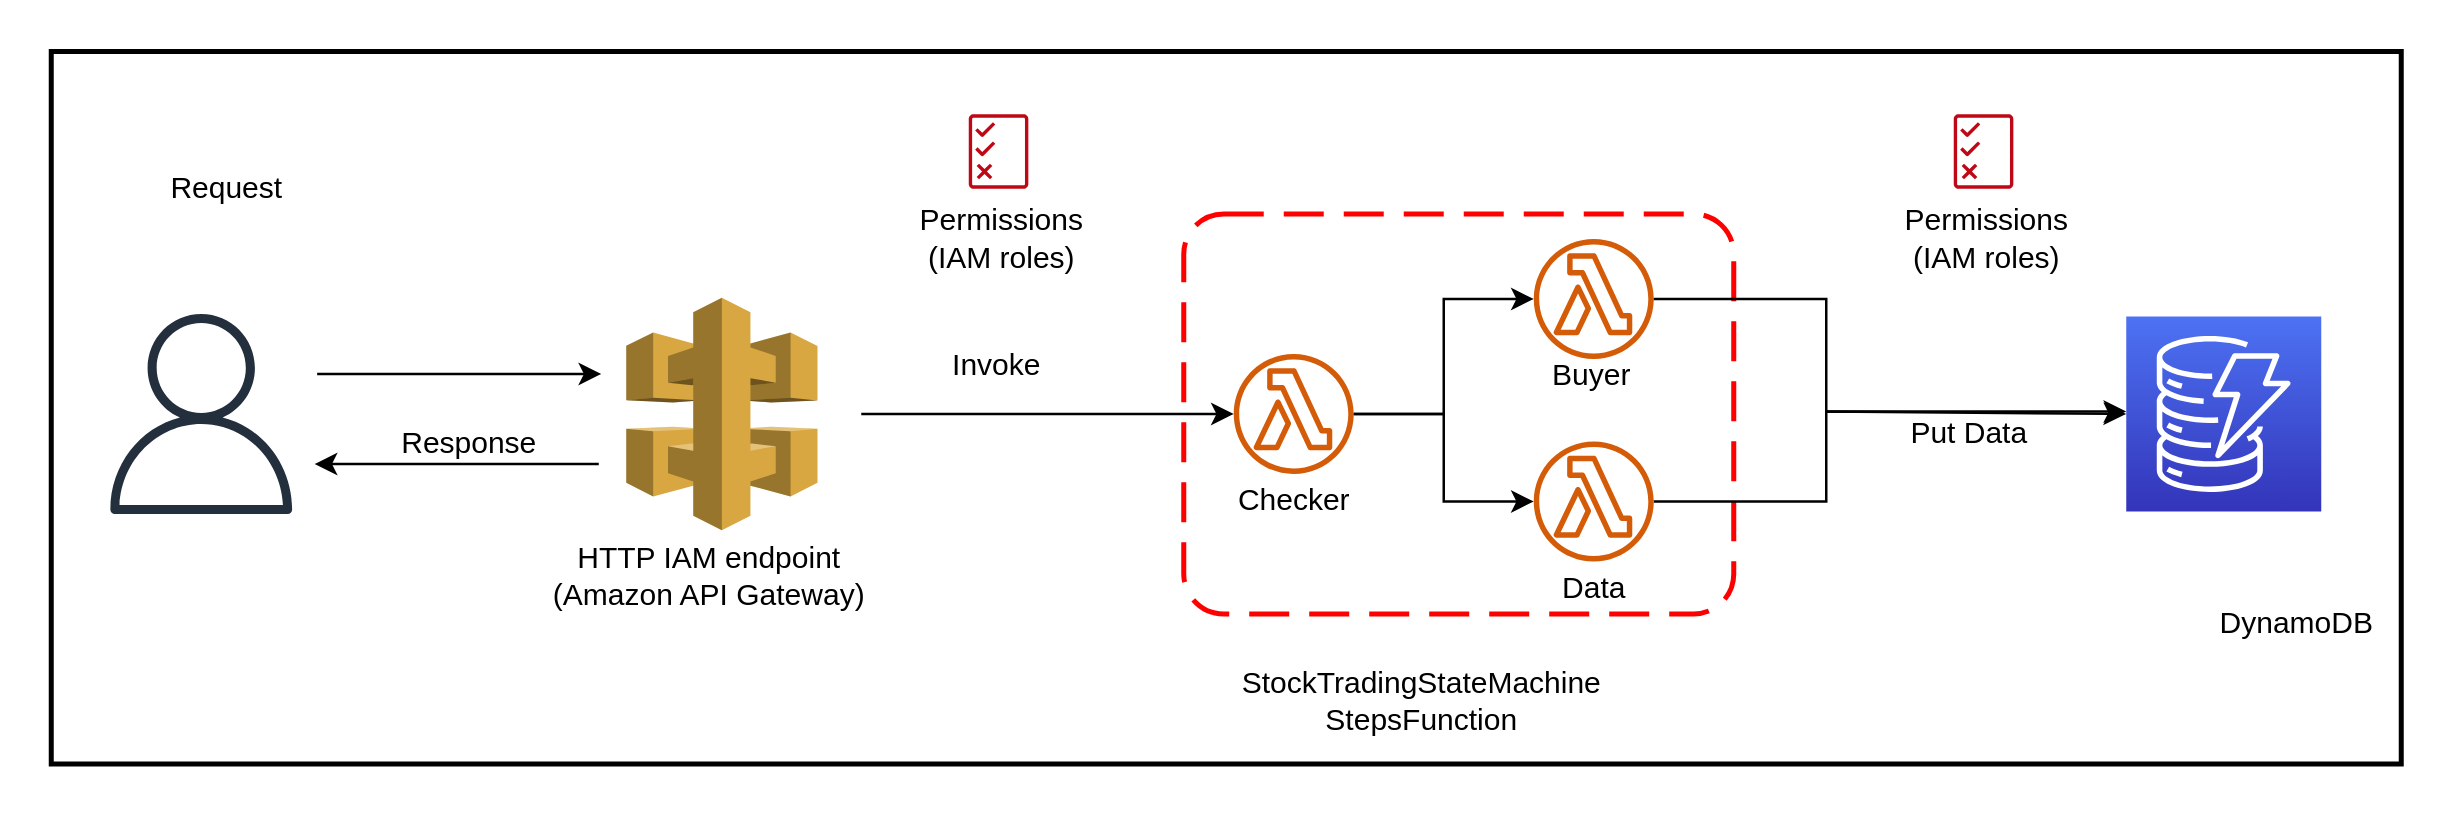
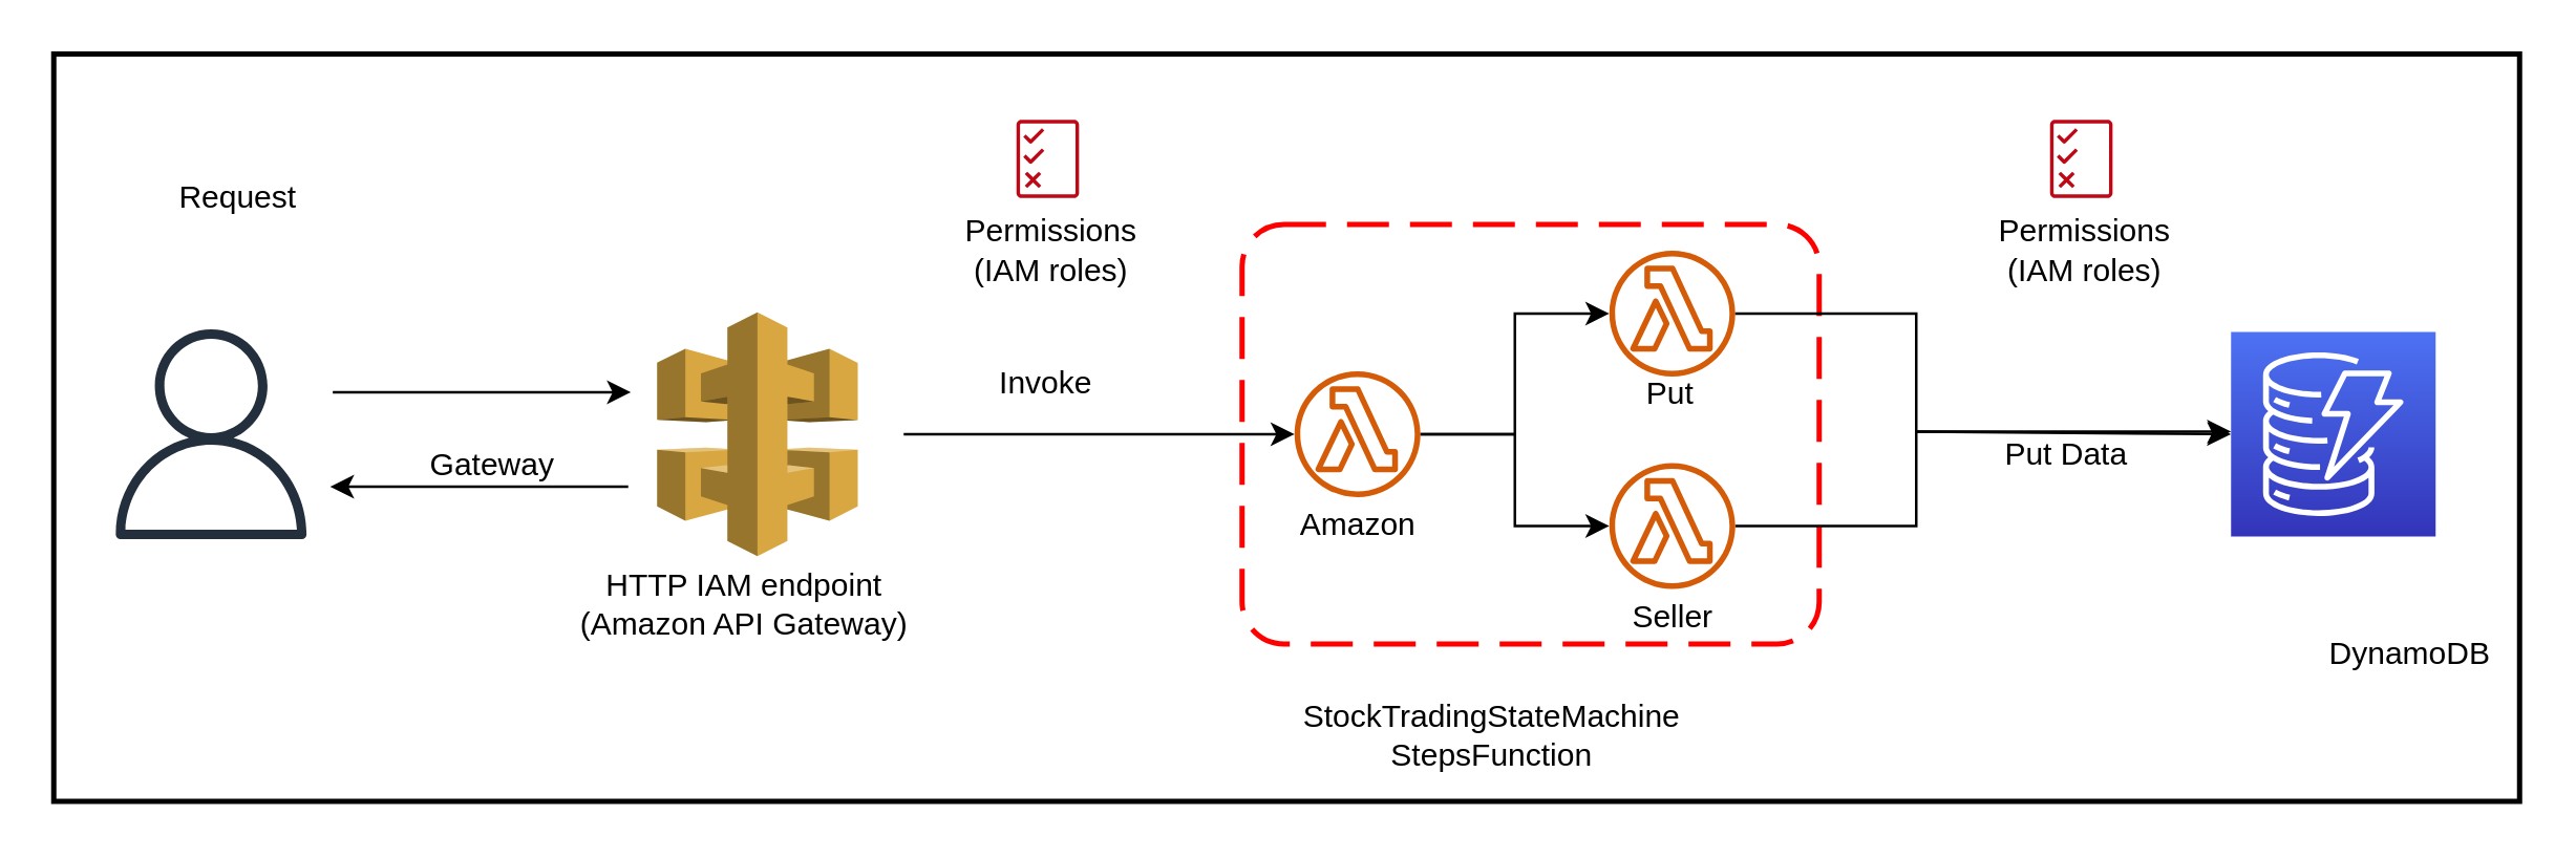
  <mxCell id="0" />
  <mxCell id="1" parent="0" />
  <mxCell id="2" value="" style="sketch=0;outlineConnect=0;fontColor=#232F3E;gradientColor=none;fillColor=#232F3D;strokeColor=none;dashed=0;verticalLabelPosition=bottom;verticalAlign=top;align=center;html=1;fontSize=12;fontStyle=0;aspect=fixed;pointerEvents=1;shape=mxgraph.aws4.user;" vertex="1" parent="1"><mxGeometry x="40" y="125" width="80" height="80" as="geometry" /></mxCell>
  <mxCell id="3" value="" style="outlineConnect=0;dashed=0;verticalLabelPosition=bottom;verticalAlign=top;align=center;html=1;shape=mxgraph.aws3.api_gateway;fillColor=#D9A741;gradientColor=none;" vertex="1" parent="1"><mxGeometry x="250" y="118.5" width="76.5" height="93" as="geometry" /></mxCell>
  <mxCell id="4" value="" style="endArrow=classic;html=1;rounded=0;" edge="1" parent="1"><mxGeometry width="50" height="50" relative="1" as="geometry"><mxPoint x="126.364" y="149" as="sourcePoint" /><mxPoint x="240" y="149" as="targetPoint" /></mxGeometry></mxCell>
  <mxCell id="5" value="" style="endArrow=none;html=1;rounded=0;startArrow=classic;startFill=1;endFill=0;" edge="1" parent="1"><mxGeometry width="50" height="50" relative="1" as="geometry"><mxPoint x="125.364" y="185" as="sourcePoint" /><mxPoint x="239" y="185" as="targetPoint" /></mxGeometry></mxCell>
  <mxCell id="6" value="HTTP IAM endpoint&lt;br&gt;(Amazon API Gateway)" style="text;html=1;align=center;verticalAlign=middle;resizable=0;points=[];autosize=1;strokeColor=none;fillColor=none;" vertex="1" parent="1"><mxGeometry x="208" y="210" width="150" height="40" as="geometry" /></mxCell>
  <mxCell id="7" value="Request" style="text;html=1;align=center;verticalAlign=middle;resizable=0;points=[];autosize=1;strokeColor=none;fillColor=none;" vertex="1" parent="1"><mxGeometry x="55" y="60" width="70" height="30" as="geometry" /></mxCell>
- <mxCell id="8" value="Response" style="text;html=1;align=center;verticalAlign=middle;resizable=0;points=[];autosize=1;strokeColor=none;fillColor=none;" vertex="1" parent="1"><mxGeometry x="147" y="162" width="80" height="30" as="geometry" /></mxCell>
+ <mxCell id="8" value="Gateway" style="text;html=1;align=center;verticalAlign=middle;resizable=0;points=[];autosize=1;strokeColor=none;fillColor=none;" vertex="1" parent="1"><mxGeometry x="147" y="162" width="80" height="30" as="geometry" /></mxCell>
  <mxCell id="9" value="" style="rounded=1;arcSize=10;dashed=1;strokeColor=#ff0000;fillColor=none;gradientColor=none;dashPattern=8 4;strokeWidth=2;" vertex="1" parent="1"><mxGeometry x="473" y="85" width="220" height="160" as="geometry" /></mxCell>
  <mxCell id="10" value="" style="edgeStyle=orthogonalEdgeStyle;rounded=0;orthogonalLoop=1;jettySize=auto;html=1;" edge="1" parent="1" source="11" target="15"><mxGeometry relative="1" as="geometry" /></mxCell>
  <mxCell id="11" value="" style="sketch=0;outlineConnect=0;fontColor=#232F3E;gradientColor=none;fillColor=#D45B07;strokeColor=none;dashed=0;verticalLabelPosition=bottom;verticalAlign=top;align=center;html=1;fontSize=12;fontStyle=0;aspect=fixed;pointerEvents=1;shape=mxgraph.aws4.lambda_function;" vertex="1" parent="1"><mxGeometry x="493" y="141" width="48" height="48" as="geometry" /></mxCell>
  <mxCell id="12" value="" style="edgeStyle=orthogonalEdgeStyle;rounded=0;orthogonalLoop=1;jettySize=auto;html=1;endArrow=none;endFill=0;startArrow=classic;startFill=1;" edge="1" parent="1" source="14" target="11"><mxGeometry relative="1" as="geometry" /></mxCell>
  <mxCell id="13" value="" style="edgeStyle=orthogonalEdgeStyle;rounded=0;orthogonalLoop=1;jettySize=auto;html=1;entryX=0;entryY=0.5;entryDx=0;entryDy=0;entryPerimeter=0;" edge="1" parent="1" source="14" target="23"><mxGeometry relative="1" as="geometry"><mxPoint x="741.001" y="200" as="targetPoint" /><Array as="points"><mxPoint x="730" y="200" /><mxPoint x="730" y="164" /></Array></mxGeometry></mxCell>
  <mxCell id="14" value="" style="sketch=0;outlineConnect=0;fontColor=#232F3E;gradientColor=none;fillColor=#D45B07;strokeColor=none;dashed=0;verticalLabelPosition=bottom;verticalAlign=top;align=center;html=1;fontSize=12;fontStyle=0;aspect=fixed;pointerEvents=1;shape=mxgraph.aws4.lambda_function;" vertex="1" parent="1"><mxGeometry x="613" y="176" width="48" height="48" as="geometry" /></mxCell>
  <mxCell id="15" value="" style="sketch=0;outlineConnect=0;fontColor=#232F3E;gradientColor=none;fillColor=#D45B07;strokeColor=none;dashed=0;verticalLabelPosition=bottom;verticalAlign=top;align=center;html=1;fontSize=12;fontStyle=0;aspect=fixed;pointerEvents=1;shape=mxgraph.aws4.lambda_function;" vertex="1" parent="1"><mxGeometry x="613" y="95" width="48" height="48" as="geometry" /></mxCell>
  <mxCell id="16" value="" style="endArrow=classic;html=1;rounded=0;" edge="1" parent="1" target="11"><mxGeometry width="50" height="50" relative="1" as="geometry"><mxPoint x="344.004" y="165" as="sourcePoint" /><mxPoint x="457.64" y="165" as="targetPoint" /></mxGeometry></mxCell>
  <mxCell id="17" value="Invoke" style="text;html=1;align=center;verticalAlign=middle;resizable=0;points=[];autosize=1;strokeColor=none;fillColor=none;" vertex="1" parent="1"><mxGeometry x="367.64" y="131" width="60" height="30" as="geometry" /></mxCell>
  <mxCell id="18" value="StockTradingStateMachine&lt;br&gt;StepsFunction" style="text;html=1;align=center;verticalAlign=middle;resizable=0;points=[];autosize=1;strokeColor=none;fillColor=none;" vertex="1" parent="1"><mxGeometry x="483" y="260" width="170" height="40" as="geometry" /></mxCell>
- <mxCell id="19" value="Checker" style="text;html=1;align=center;verticalAlign=middle;resizable=0;points=[];autosize=1;strokeColor=none;fillColor=none;" vertex="1" parent="1"><mxGeometry x="482" y="185" width="70" height="30" as="geometry" /></mxCell>
- <mxCell id="20" value="Buyer" style="text;html=1;align=center;verticalAlign=middle;resizable=0;points=[];autosize=1;strokeColor=none;fillColor=none;" vertex="1" parent="1"><mxGeometry x="611" y="135" width="50" height="30" as="geometry" /></mxCell>
- <mxCell id="21" value="Data" style="text;html=1;align=center;verticalAlign=middle;resizable=0;points=[];autosize=1;strokeColor=none;fillColor=none;" vertex="1" parent="1"><mxGeometry x="612" y="220" width="50" height="30" as="geometry" /></mxCell>
+ <mxCell id="19" value="Amazon" style="text;html=1;align=center;verticalAlign=middle;resizable=0;points=[];autosize=1;strokeColor=none;fillColor=none;" vertex="1" parent="1"><mxGeometry x="482" y="185" width="70" height="30" as="geometry" /></mxCell>
+ <mxCell id="20" value="Put" style="text;html=1;align=center;verticalAlign=middle;resizable=0;points=[];autosize=1;strokeColor=none;fillColor=none;" vertex="1" parent="1"><mxGeometry x="611" y="135" width="50" height="30" as="geometry" /></mxCell>
+ <mxCell id="21" value="Seller" style="text;html=1;align=center;verticalAlign=middle;resizable=0;points=[];autosize=1;strokeColor=none;fillColor=none;" vertex="1" parent="1"><mxGeometry x="612" y="220" width="50" height="30" as="geometry" /></mxCell>
  <mxCell id="22" value="" style="edgeStyle=orthogonalEdgeStyle;rounded=0;orthogonalLoop=1;jettySize=auto;html=1;endArrow=none;endFill=0;startArrow=classic;startFill=1;" edge="1" parent="1" source="23" target="15"><mxGeometry relative="1" as="geometry"><Array as="points"><mxPoint x="730" y="164" /><mxPoint x="730" y="119" /></Array></mxGeometry></mxCell>
  <mxCell id="23" value="" style="sketch=0;points=[[0,0,0],[0.25,0,0],[0.5,0,0],[0.75,0,0],[1,0,0],[0,1,0],[0.25,1,0],[0.5,1,0],[0.75,1,0],[1,1,0],[0,0.25,0],[0,0.5,0],[0,0.75,0],[1,0.25,0],[1,0.5,0],[1,0.75,0]];outlineConnect=0;fontColor=#232F3E;gradientColor=#4D72F3;gradientDirection=north;fillColor=#3334B9;strokeColor=#ffffff;dashed=0;verticalLabelPosition=bottom;verticalAlign=top;align=center;html=1;fontSize=12;fontStyle=0;aspect=fixed;shape=mxgraph.aws4.resourceIcon;resIcon=mxgraph.aws4.dynamodb;" vertex="1" parent="1"><mxGeometry x="850" y="126" width="78" height="78" as="geometry" /></mxCell>
  <mxCell id="24" value="Put Data" style="text;html=1;align=center;verticalAlign=middle;resizable=0;points=[];autosize=1;strokeColor=none;fillColor=none;" vertex="1" parent="1"><mxGeometry x="752" y="158" width="70" height="30" as="geometry" /></mxCell>
  <mxCell id="25" value="" style="sketch=0;outlineConnect=0;fontColor=#232F3E;gradientColor=none;fillColor=#BF0816;strokeColor=none;dashed=0;verticalLabelPosition=bottom;verticalAlign=top;align=center;html=1;fontSize=12;fontStyle=0;aspect=fixed;pointerEvents=1;shape=mxgraph.aws4.permissions;" vertex="1" parent="1"><mxGeometry x="387" y="45" width="23.84" height="30" as="geometry" /></mxCell>
  <mxCell id="26" value="Permissions&lt;br&gt;(IAM roles)" style="text;html=1;align=center;verticalAlign=middle;resizable=0;points=[];autosize=1;strokeColor=none;fillColor=none;" vertex="1" parent="1"><mxGeometry x="355" y="75" width="90" height="40" as="geometry" /></mxCell>
  <mxCell id="27" value="" style="sketch=0;outlineConnect=0;fontColor=#232F3E;gradientColor=none;fillColor=#BF0816;strokeColor=none;dashed=0;verticalLabelPosition=bottom;verticalAlign=top;align=center;html=1;fontSize=12;fontStyle=0;aspect=fixed;pointerEvents=1;shape=mxgraph.aws4.permissions;" vertex="1" parent="1"><mxGeometry x="781" y="45" width="23.84" height="30" as="geometry" /></mxCell>
  <mxCell id="28" value="Permissions&lt;br&gt;(IAM roles)" style="text;html=1;align=center;verticalAlign=middle;resizable=0;points=[];autosize=1;strokeColor=none;fillColor=none;" vertex="1" parent="1"><mxGeometry x="749" y="75" width="90" height="40" as="geometry" /></mxCell>
  <mxCell id="29" value="DynamoDB" style="text;html=1;align=center;verticalAlign=middle;resizable=0;points=[];autosize=1;strokeColor=none;fillColor=none;" vertex="1" parent="1"><mxGeometry x="878" y="234" width="80" height="30" as="geometry" /></mxCell>
  <mxCell id="30" value="" style="rounded=0;arcSize=10;dashed=0;fillColor=none;gradientColor=none;strokeWidth=2;glass=1;" vertex="1" parent="1"><mxGeometry x="20" y="20" width="940" height="285" as="geometry" /></mxCell>
